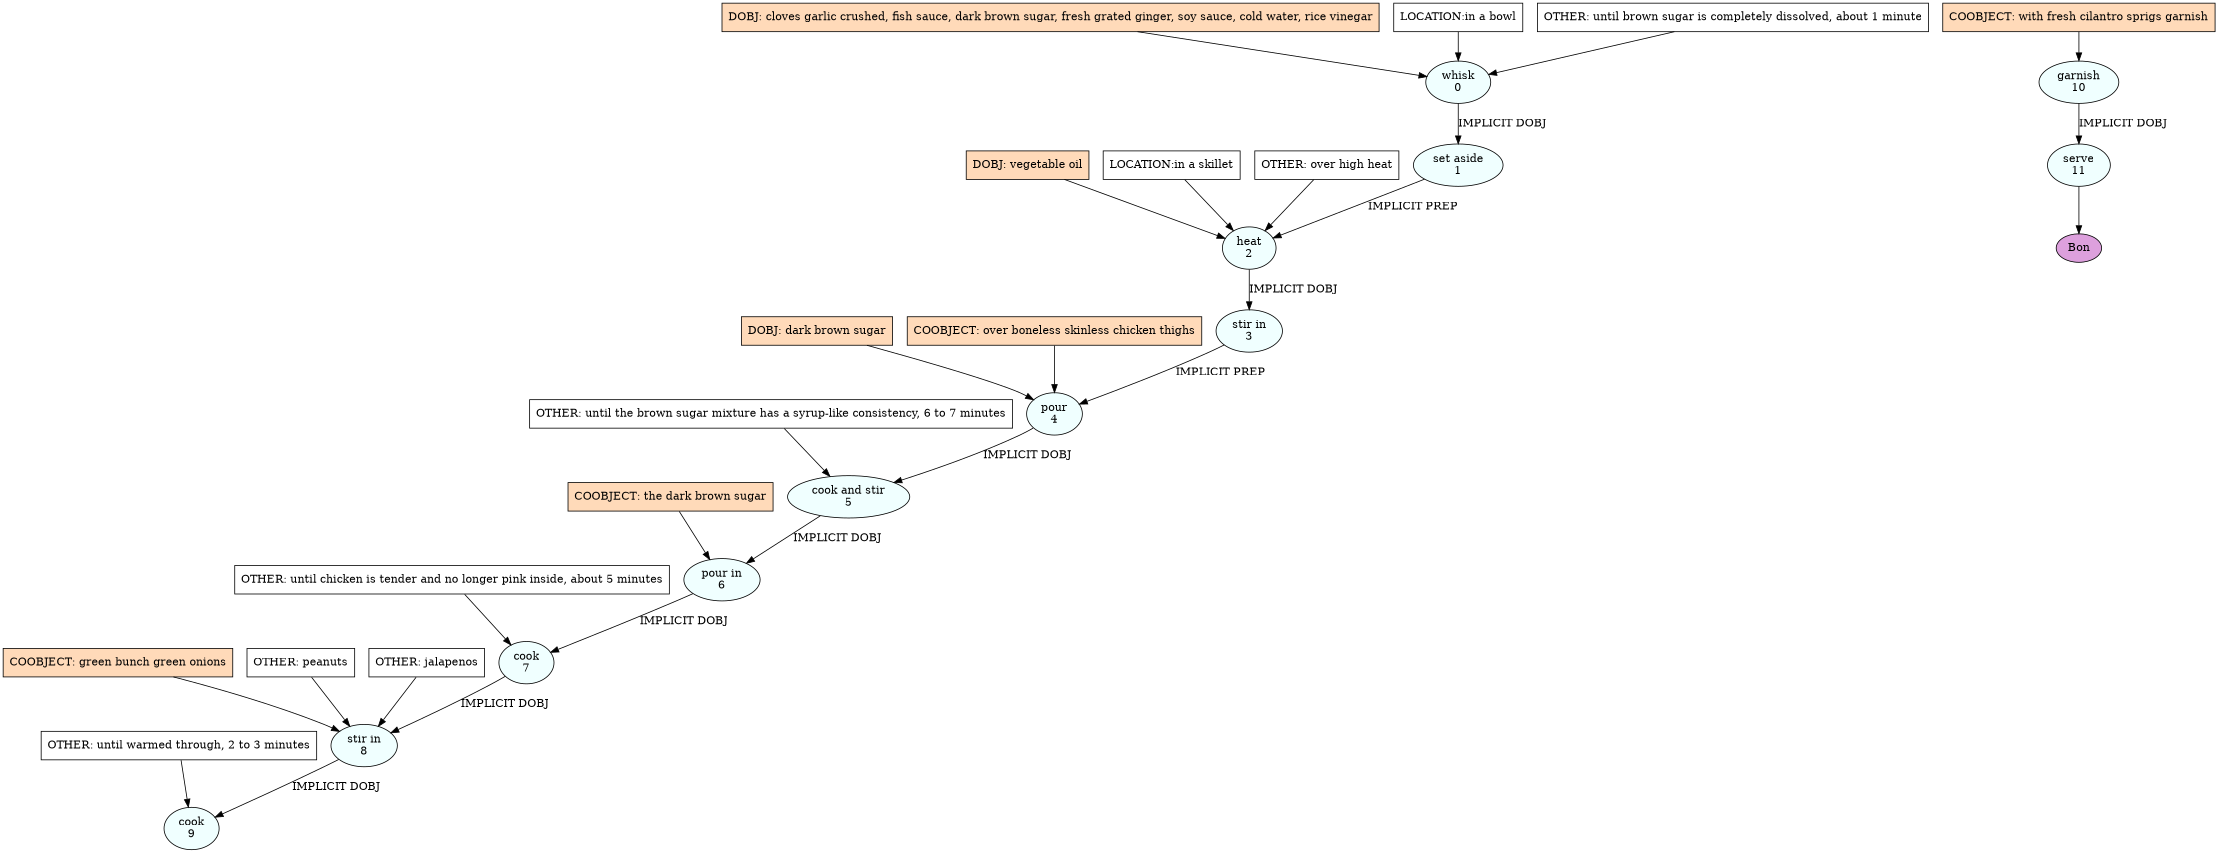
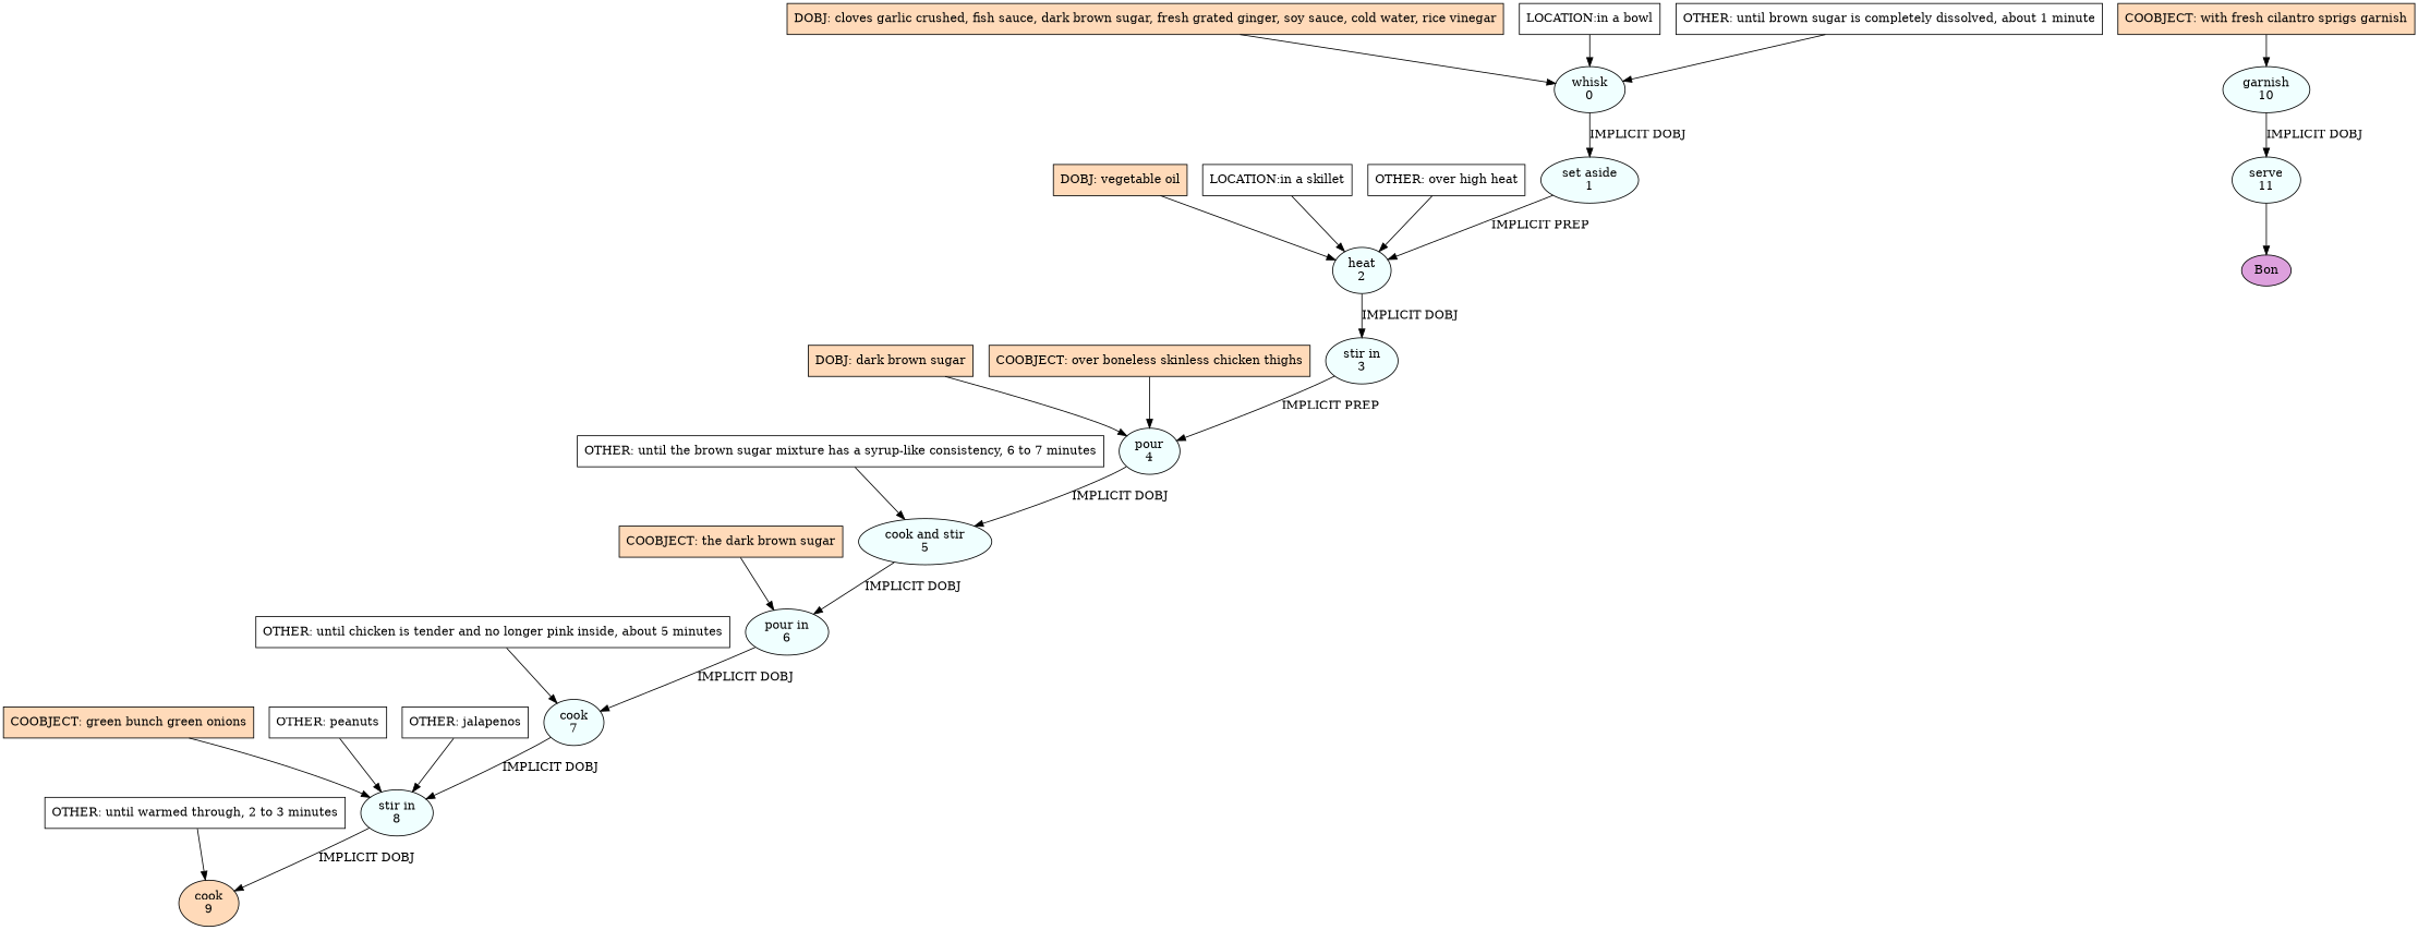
  digraph {
    node [fillcolor=azure shape=box style=filled]
    n1 [label="whisk\n0" shape=oval]
    n2 [label="set aside\n1" shape=oval]
    n3 [label="heat\n2" shape=oval]
    n4 [label="stir in\n3" shape=oval]
    n5 [label="pour\n4" shape=oval]
    n6 [label="cook and stir\n5" shape=oval]
    n7 [label="pour in\n6" shape=oval]
    n8 [label="cook\n7" shape=oval]
    n9 [label="stir in\n8" shape=oval]
-   n10 [label="cook\n9" shape=oval]
+   n10 [fillcolor=peachpuff label="cook\n9" shape=oval]
    n11 [label="garnish\n10" shape=oval]
    n12 [label="serve\n11" shape=oval]
    n13 [fillcolor=plum label=Bon shape=oval]
    n14 [fillcolor=peachpuff label="DOBJ: cloves garlic crushed, fish sauce, dark brown sugar, fresh grated ginger, soy sauce, cold water, rice vinegar"]
    n15 [fillcolor=white label="LOCATION:in a bowl"]
    n16 [fillcolor=white label="OTHER: until brown sugar is completely dissolved, about 1 minute"]
    n17 [fillcolor=peachpuff label="DOBJ: vegetable oil"]
    n18 [fillcolor=white label="LOCATION:in a skillet"]
    n19 [fillcolor=white label="OTHER: over high heat"]
    n20 [fillcolor=peachpuff label="DOBJ: dark brown sugar"]
    n21 [fillcolor=peachpuff label="COOBJECT: over boneless skinless chicken thighs"]
    n22 [fillcolor=white label="OTHER: until the brown sugar mixture has a syrup-like consistency, 6 to 7 minutes"]
    n23 [fillcolor=peachpuff label="COOBJECT: the dark brown sugar"]
    n24 [fillcolor=white label="OTHER: until chicken is tender and no longer pink inside, about 5 minutes"]
    n25 [fillcolor=peachpuff label="COOBJECT: green bunch green onions"]
    n26 [fillcolor=white label="OTHER: peanuts"]
    n27 [fillcolor=white label="OTHER: jalapenos"]
    n28 [fillcolor=white label="OTHER: until warmed through, 2 to 3 minutes"]
    n29 [fillcolor=peachpuff label="COOBJECT: with fresh cilantro sprigs garnish"]
    n1 -> n2 [label="IMPLICIT DOBJ"]
    n2 -> n3 [label="IMPLICIT PREP"]
    n3 -> n4 [label="IMPLICIT DOBJ"]
    n4 -> n5 [label="IMPLICIT PREP"]
    n5 -> n6 [label="IMPLICIT DOBJ"]
    n6 -> n7 [label="IMPLICIT DOBJ"]
    n7 -> n8 [label="IMPLICIT DOBJ"]
    n8 -> n9 [label="IMPLICIT DOBJ"]
    n9 -> n10 [label="IMPLICIT DOBJ"]
    n11 -> n12 [label="IMPLICIT DOBJ"]
    n12 -> n13
    n14 -> n1
    n15 -> n1
    n16 -> n1
    n17 -> n3
    n18 -> n3
    n19 -> n3
    n20 -> n5
    n21 -> n5
    n22 -> n6
    n23 -> n7
    n24 -> n8
    n25 -> n9
    n26 -> n9
    n27 -> n9
    n28 -> n10
    n29 -> n11
  }
